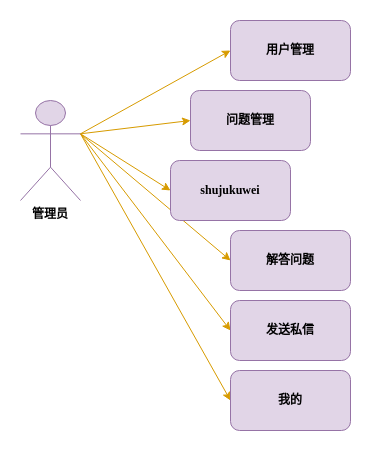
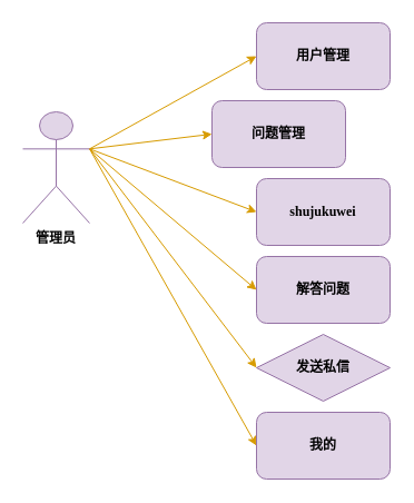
  <mxCell id="0" />
  <mxCell id="1" parent="0" />
  <mxCell id="2" value="用户管理" style="rounded=1;whiteSpace=wrap;html=1;fillColor=#e1d5e7;strokeColor=#9673a6;fontFamily=Times New Roman;fontStyle=1" vertex="1" parent="1"><mxGeometry x="230" y="20" width="120" height="60" as="geometry" /></mxCell>
  <mxCell id="3" style="rounded=0;orthogonalLoop=1;jettySize=auto;html=1;entryX=0;entryY=0.5;entryDx=0;entryDy=0;fillColor=#ffe6cc;strokeColor=#D79B00;" edge="1" parent="1" source="9" target="2"><mxGeometry relative="1" as="geometry"><mxPoint x="270" y="50" as="targetPoint" /></mxGeometry></mxCell>
  <mxCell id="4" style="edgeStyle=none;shape=connector;rounded=0;orthogonalLoop=1;jettySize=auto;html=1;entryX=0;entryY=0.5;entryDx=0;entryDy=0;labelBackgroundColor=default;strokeColor=#d79b00;fontFamily=Helvetica;fontSize=12;fontColor=default;endArrow=classic;fillColor=#ffe6cc;exitX=1;exitY=0.333;exitDx=0;exitDy=0;exitPerimeter=0;" edge="1" parent="1" source="9" target="10"><mxGeometry relative="1" as="geometry" /></mxCell>
  <mxCell id="5" style="edgeStyle=none;shape=connector;rounded=0;orthogonalLoop=1;jettySize=auto;html=1;labelBackgroundColor=default;strokeColor=#d79b00;fontFamily=Helvetica;fontSize=12;fontColor=default;endArrow=classic;fillColor=#ffe6cc;entryX=0;entryY=0.5;entryDx=0;entryDy=0;exitX=1;exitY=0.333;exitDx=0;exitDy=0;exitPerimeter=0;" edge="1" parent="1" source="9" target="11"><mxGeometry relative="1" as="geometry"><mxPoint x="230" y="-10" as="targetPoint" /></mxGeometry></mxCell>
  <mxCell id="6" style="edgeStyle=none;shape=connector;rounded=0;orthogonalLoop=1;jettySize=auto;html=1;entryX=0;entryY=0.5;entryDx=0;entryDy=0;labelBackgroundColor=default;strokeColor=#d79b00;fontFamily=Helvetica;fontSize=12;fontColor=default;endArrow=classic;fillColor=#ffe6cc;exitX=1;exitY=0.333;exitDx=0;exitDy=0;exitPerimeter=0;" edge="1" parent="1" source="9" target="12"><mxGeometry relative="1" as="geometry" /></mxCell>
  <mxCell id="7" style="edgeStyle=none;shape=connector;rounded=0;orthogonalLoop=1;jettySize=auto;html=1;exitX=1;exitY=0.333;exitDx=0;exitDy=0;exitPerimeter=0;entryX=0;entryY=0.5;entryDx=0;entryDy=0;labelBackgroundColor=default;strokeColor=#d79b00;fontFamily=Helvetica;fontSize=12;fontColor=default;endArrow=classic;fillColor=#ffe6cc;" edge="1" parent="1" source="9" target="13"><mxGeometry relative="1" as="geometry" /></mxCell>
  <mxCell id="8" style="edgeStyle=none;shape=connector;rounded=0;orthogonalLoop=1;jettySize=auto;html=1;exitX=1;exitY=0.333;exitDx=0;exitDy=0;exitPerimeter=0;entryX=0;entryY=0.5;entryDx=0;entryDy=0;labelBackgroundColor=default;strokeColor=#d79b00;fontFamily=Helvetica;fontSize=12;fontColor=default;endArrow=classic;fillColor=#ffe6cc;" edge="1" parent="1" source="9" target="14"><mxGeometry relative="1" as="geometry" /></mxCell>
  <mxCell id="9" value="管理员" style="shape=umlActor;verticalLabelPosition=bottom;verticalAlign=top;outlineConnect=0;labelBackgroundColor=none;fillColor=#e1d5e7;strokeColor=#9673a6;fontStyle=1;strokeWidth=1;fontFamily=Times New Roman;" vertex="1" parent="1"><mxGeometry x="20" y="100" width="60" height="100" as="geometry" /></mxCell>
  <mxCell id="10" value="问题管理" style="rounded=1;whiteSpace=wrap;html=1;fillColor=#e1d5e7;strokeColor=#9673a6;fontFamily=Times New Roman;fontStyle=1" vertex="1" parent="1"><mxGeometry x="190" y="90" width="120" height="60" as="geometry" /></mxCell>
  <mxCell id="11" value="解答问题" style="rounded=1;whiteSpace=wrap;html=1;fillColor=#e1d5e7;strokeColor=#9673a6;fontFamily=Times New Roman;fontStyle=1" vertex="1" parent="1"><mxGeometry x="230" y="230" width="120" height="60" as="geometry" /></mxCell>
  <mxCell id="12" value="我的" style="rounded=1;whiteSpace=wrap;html=1;fillColor=#e1d5e7;strokeColor=#9673a6;fontFamily=Times New Roman;fontStyle=1" vertex="1" parent="1"><mxGeometry x="230" y="370" width="120" height="60" as="geometry" /></mxCell>
- <mxCell id="13" value="发送私信" style="rounded=1;whiteSpace=wrap;html=1;fillColor=#e1d5e7;strokeColor=#9673a6;fontFamily=Times New Roman;fontStyle=1" vertex="1" parent="1"><mxGeometry x="230" y="300" width="120" height="60" as="geometry" /></mxCell>
- <mxCell id="14" value="shujukuwei" style="rounded=1;whiteSpace=wrap;html=1;fillColor=#e1d5e7;strokeColor=#9673a6;fontFamily=Times New Roman;fontStyle=1" vertex="1" parent="1"><mxGeometry x="170" y="160" width="120" height="60" as="geometry" /></mxCell>
+ <mxCell id="13" value="发送私信" style="rhombus;whiteSpace=wrap;html=1;fillColor=#e1d5e7;strokeColor=#9673a6;fontFamily=Times New Roman;fontStyle=1;" vertex="1" parent="1"><mxGeometry x="230" y="300" width="120" height="60" as="geometry" /></mxCell>
+ <mxCell id="14" value="shujukuwei" style="rounded=1;whiteSpace=wrap;html=1;fillColor=#e1d5e7;strokeColor=#9673a6;fontFamily=Times New Roman;fontStyle=1" vertex="1" parent="1"><mxGeometry x="230" y="160" width="120" height="60" as="geometry" /></mxCell>
